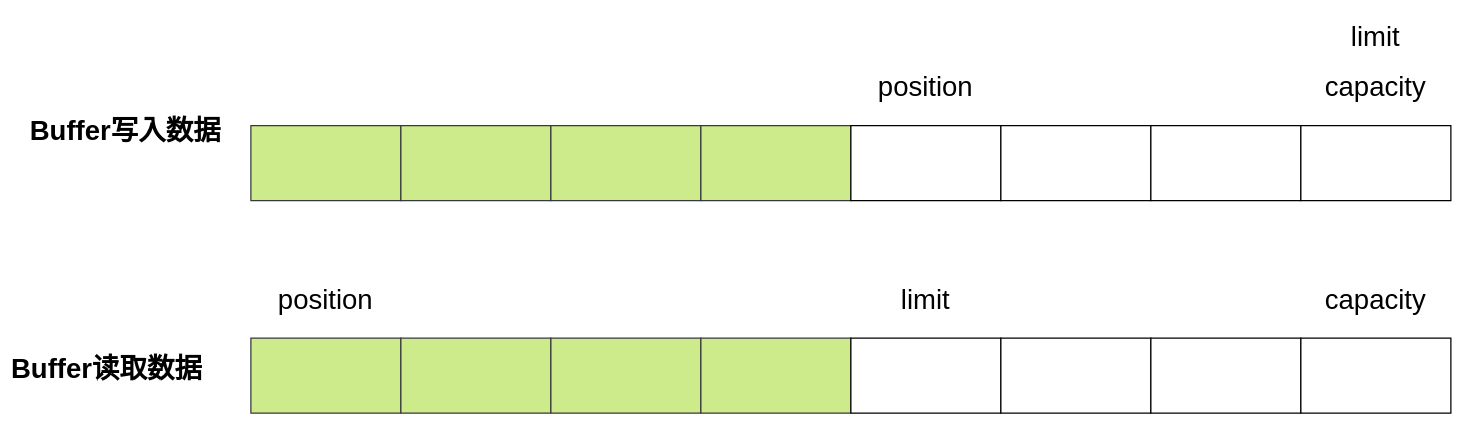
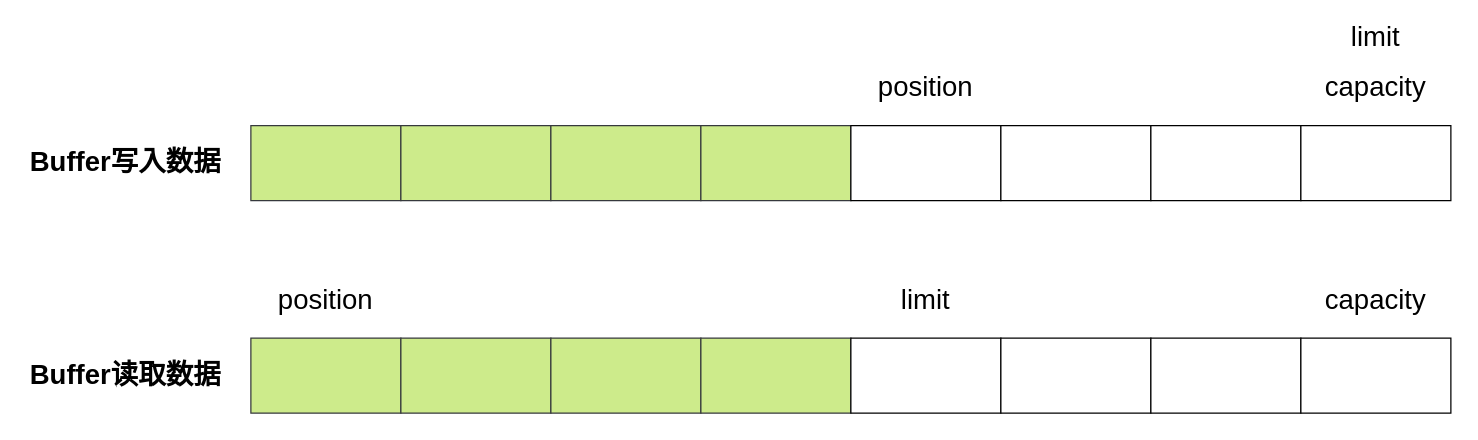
  <mxCell id="0" />
  <mxCell id="1" parent="0" />
  <mxCell id="2" value="" style="rounded=0;whiteSpace=wrap;html=1;fillColor=#cdeb8b;strokeColor=#36393d;" vertex="1" parent="1"><mxGeometry x="200" y="100" width="120" height="60" as="geometry" /></mxCell>
  <mxCell id="3" value="" style="rounded=0;whiteSpace=wrap;html=1;fillColor=#cdeb8b;strokeColor=#36393d;" vertex="1" parent="1"><mxGeometry x="320" y="100" width="120" height="60" as="geometry" /></mxCell>
  <mxCell id="4" value="" style="rounded=0;whiteSpace=wrap;html=1;fillColor=#cdeb8b;strokeColor=#36393d;" vertex="1" parent="1"><mxGeometry x="440" y="100" width="120" height="60" as="geometry" /></mxCell>
  <mxCell id="5" value="" style="rounded=0;whiteSpace=wrap;html=1;fillColor=#cdeb8b;strokeColor=#36393d;" vertex="1" parent="1"><mxGeometry x="560" y="100" width="120" height="60" as="geometry" /></mxCell>
  <mxCell id="6" value="" style="rounded=0;whiteSpace=wrap;html=1;" vertex="1" parent="1"><mxGeometry x="680" y="100" width="120" height="60" as="geometry" /></mxCell>
  <mxCell id="7" value="" style="rounded=0;whiteSpace=wrap;html=1;" vertex="1" parent="1"><mxGeometry x="800" y="100" width="120" height="60" as="geometry" /></mxCell>
  <mxCell id="8" value="" style="rounded=0;whiteSpace=wrap;html=1;" vertex="1" parent="1"><mxGeometry x="920" y="100" width="120" height="60" as="geometry" /></mxCell>
  <mxCell id="9" value="" style="rounded=0;whiteSpace=wrap;html=1;" vertex="1" parent="1"><mxGeometry x="1040" y="100" width="120" height="60" as="geometry" /></mxCell>
  <mxCell id="10" value="position" style="text;html=1;strokeColor=none;fillColor=none;align=center;verticalAlign=middle;whiteSpace=wrap;rounded=0;fontSize=22;" vertex="1" parent="1"><mxGeometry x="700" y="60" width="80" height="20" as="geometry" /></mxCell>
  <mxCell id="11" value="capacity" style="text;html=1;strokeColor=none;fillColor=none;align=center;verticalAlign=middle;whiteSpace=wrap;rounded=0;fontSize=22;" vertex="1" parent="1"><mxGeometry x="1060" y="60" width="80" height="20" as="geometry" /></mxCell>
  <mxCell id="12" value="limit" style="text;html=1;strokeColor=none;fillColor=none;align=center;verticalAlign=middle;whiteSpace=wrap;rounded=0;fontSize=22;" vertex="1" parent="1"><mxGeometry x="1060" y="20" width="80" height="20" as="geometry" /></mxCell>
- <mxCell id="13" value="Buffer写入数据" style="text;html=1;strokeColor=none;fillColor=none;align=center;verticalAlign=middle;whiteSpace=wrap;rounded=0;fontSize=22;fontStyle=1" vertex="1" parent="1"><mxGeometry x="20" y="95" width="160" height="20" as="geometry" /></mxCell>
+ <mxCell id="13" value="Buffer写入数据" style="text;html=1;strokeColor=none;fillColor=none;align=center;verticalAlign=middle;whiteSpace=wrap;rounded=0;fontSize=22;fontStyle=1" vertex="1" parent="1"><mxGeometry x="20" y="120" width="160" height="20" as="geometry" /></mxCell>
  <mxCell id="14" value="" style="rounded=0;whiteSpace=wrap;html=1;fillColor=#cdeb8b;strokeColor=#36393d;" vertex="1" parent="1"><mxGeometry x="200" y="270" width="120" height="60" as="geometry" /></mxCell>
  <mxCell id="15" value="" style="rounded=0;whiteSpace=wrap;html=1;fillColor=#cdeb8b;strokeColor=#36393d;" vertex="1" parent="1"><mxGeometry x="320" y="270" width="120" height="60" as="geometry" /></mxCell>
  <mxCell id="16" value="" style="rounded=0;whiteSpace=wrap;html=1;fillColor=#cdeb8b;strokeColor=#36393d;" vertex="1" parent="1"><mxGeometry x="440" y="270" width="120" height="60" as="geometry" /></mxCell>
  <mxCell id="17" value="" style="rounded=0;whiteSpace=wrap;html=1;fillColor=#cdeb8b;strokeColor=#36393d;" vertex="1" parent="1"><mxGeometry x="560" y="270" width="120" height="60" as="geometry" /></mxCell>
  <mxCell id="18" value="" style="rounded=0;whiteSpace=wrap;html=1;" vertex="1" parent="1"><mxGeometry x="680" y="270" width="120" height="60" as="geometry" /></mxCell>
  <mxCell id="19" value="" style="rounded=0;whiteSpace=wrap;html=1;" vertex="1" parent="1"><mxGeometry x="800" y="270" width="120" height="60" as="geometry" /></mxCell>
  <mxCell id="20" value="" style="rounded=0;whiteSpace=wrap;html=1;" vertex="1" parent="1"><mxGeometry x="920" y="270" width="120" height="60" as="geometry" /></mxCell>
  <mxCell id="21" value="" style="rounded=0;whiteSpace=wrap;html=1;" vertex="1" parent="1"><mxGeometry x="1040" y="270" width="120" height="60" as="geometry" /></mxCell>
  <mxCell id="22" value="position" style="text;html=1;strokeColor=none;fillColor=none;align=center;verticalAlign=middle;whiteSpace=wrap;rounded=0;fontSize=22;" vertex="1" parent="1"><mxGeometry x="220" y="230" width="80" height="20" as="geometry" /></mxCell>
  <mxCell id="23" value="capacity" style="text;html=1;strokeColor=none;fillColor=none;align=center;verticalAlign=middle;whiteSpace=wrap;rounded=0;fontSize=22;" vertex="1" parent="1"><mxGeometry x="1060" y="230" width="80" height="20" as="geometry" /></mxCell>
  <mxCell id="24" value="limit" style="text;html=1;strokeColor=none;fillColor=none;align=center;verticalAlign=middle;whiteSpace=wrap;rounded=0;fontSize=22;" vertex="1" parent="1"><mxGeometry x="700" y="230" width="80" height="20" as="geometry" /></mxCell>
- <mxCell id="25" value="Buffer读取数据" style="text;html=1;strokeColor=none;fillColor=none;align=center;verticalAlign=middle;whiteSpace=wrap;rounded=0;fontSize=22;fontStyle=1" vertex="1" parent="1"><mxGeometry x="5" y="285" width="160" height="20" as="geometry" /></mxCell>
+ <mxCell id="25" value="Buffer读取数据" style="text;html=1;strokeColor=none;fillColor=none;align=center;verticalAlign=middle;whiteSpace=wrap;rounded=0;fontSize=22;fontStyle=1" vertex="1" parent="1"><mxGeometry x="20" y="290" width="160" height="20" as="geometry" /></mxCell>
